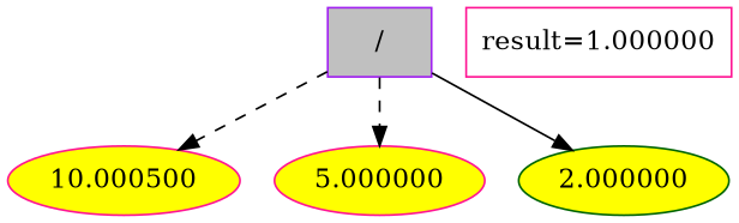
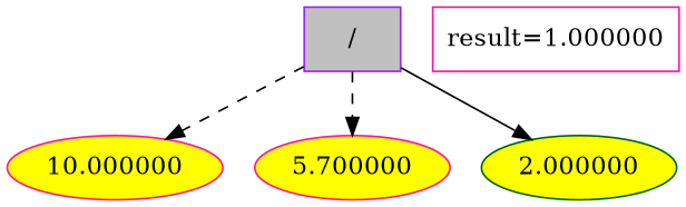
  digraph {
    node [color=deeppink fillcolor=yellow style=filled]
    edge [style=dashed]
    n1 [color=purple fillcolor=grey label="/" shape=box]
-   n2 [label=10.000500]
-   n3 [label=5.000000]
+   n2 [label=10.000000]
+   n3 [label=5.700000]
    n4 [color=darkgreen label=2.000000]
    "result=1.000000" [shape=box fillcolor="" style=""]
    n1 -> n2
    n1 -> n3
    n1 -> n4 [style=solid]
  }
